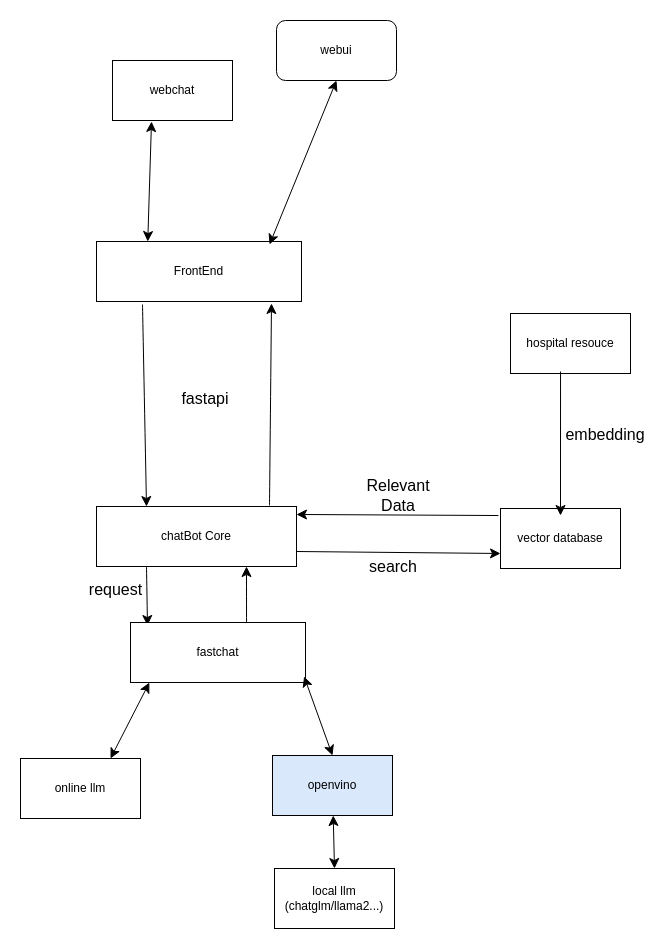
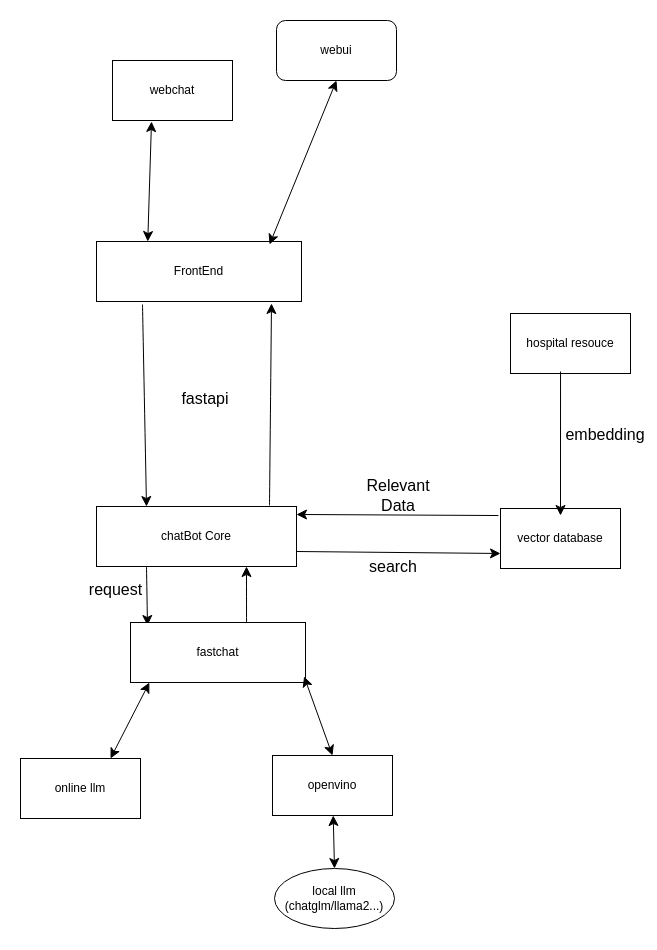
  <mxCell id="0" />
  <mxCell id="1" parent="0" />
  <mxCell id="2" value="" style="edgeStyle=none;curved=1;rounded=0;orthogonalLoop=1;jettySize=auto;html=1;fontSize=12;startSize=8;endSize=8;exitX=0.25;exitY=1;exitDx=0;exitDy=0;entryX=0.097;entryY=0.05;entryDx=0;entryDy=0;entryPerimeter=0;" edge="1" parent="1" source="4" target="14"><mxGeometry relative="1" as="geometry" /></mxCell>
  <mxCell id="3" value="" style="edgeStyle=none;curved=1;rounded=0;orthogonalLoop=1;jettySize=auto;html=1;fontSize=12;startSize=8;endSize=8;" edge="1" parent="1"><mxGeometry relative="1" as="geometry"><mxPoint x="269" y="505" as="sourcePoint" /><mxPoint x="271" y="303" as="targetPoint" /></mxGeometry></mxCell>
  <mxCell id="4" value="chatBot Core" style="rounded=0;whiteSpace=wrap;html=1;" vertex="1" parent="1"><mxGeometry x="96" y="506" width="200" height="60" as="geometry" /></mxCell>
  <mxCell id="5" value="vector database" style="rounded=0;whiteSpace=wrap;html=1;" vertex="1" parent="1"><mxGeometry x="500" y="508" width="120" height="60" as="geometry" /></mxCell>
  <mxCell id="6" value="hospital resouce" style="rounded=0;whiteSpace=wrap;html=1;" vertex="1" parent="1"><mxGeometry x="510" y="313" width="120" height="60" as="geometry" /></mxCell>
  <mxCell id="7" value="" style="endArrow=classic;html=1;rounded=0;fontSize=12;startSize=8;endSize=8;exitX=0.417;exitY=0.967;exitDx=0;exitDy=0;exitPerimeter=0;" edge="1" parent="1" source="6"><mxGeometry width="50" height="50" relative="1" as="geometry"><mxPoint x="510" y="565" as="sourcePoint" /><mxPoint x="560" y="515" as="targetPoint" /></mxGeometry></mxCell>
  <mxCell id="8" value="" style="endArrow=classic;html=1;rounded=0;fontSize=12;startSize=8;endSize=8;exitX=1;exitY=0.75;exitDx=0;exitDy=0;entryX=0;entryY=0.75;entryDx=0;entryDy=0;" edge="1" parent="1" source="4" target="5"><mxGeometry width="50" height="50" relative="1" as="geometry"><mxPoint x="510" y="565" as="sourcePoint" /><mxPoint x="560" y="515" as="targetPoint" /></mxGeometry></mxCell>
  <mxCell id="9" value="search" style="text;html=1;align=center;verticalAlign=middle;whiteSpace=wrap;rounded=0;fontSize=16;" vertex="1" parent="1"><mxGeometry x="363" y="551" width="60" height="30" as="geometry" /></mxCell>
  <mxCell id="10" value="" style="endArrow=classic;html=1;rounded=0;fontSize=12;startSize=8;endSize=8;entryX=1;entryY=0.133;entryDx=0;entryDy=0;entryPerimeter=0;exitX=-0.017;exitY=0.117;exitDx=0;exitDy=0;exitPerimeter=0;" edge="1" parent="1" source="5" target="4"><mxGeometry width="50" height="50" relative="1" as="geometry"><mxPoint x="510" y="565" as="sourcePoint" /><mxPoint x="560" y="515" as="targetPoint" /></mxGeometry></mxCell>
  <mxCell id="11" value="embedding" style="text;html=1;align=center;verticalAlign=middle;whiteSpace=wrap;rounded=0;fontSize=16;" vertex="1" parent="1"><mxGeometry x="575" y="419" width="60" height="30" as="geometry" /></mxCell>
  <mxCell id="12" value="Relevant Data" style="text;html=1;align=center;verticalAlign=middle;whiteSpace=wrap;rounded=0;fontSize=16;" vertex="1" parent="1"><mxGeometry x="368" y="480" width="60" height="30" as="geometry" /></mxCell>
  <mxCell id="13" value="" style="edgeStyle=none;curved=1;rounded=0;orthogonalLoop=1;jettySize=auto;html=1;fontSize=12;startSize=8;endSize=8;entryX=0.75;entryY=1;entryDx=0;entryDy=0;exitX=0.663;exitY=0.033;exitDx=0;exitDy=0;exitPerimeter=0;" edge="1" parent="1" source="14" target="4"><mxGeometry relative="1" as="geometry"><mxPoint x="228" y="622" as="sourcePoint" /></mxGeometry></mxCell>
  <mxCell id="14" value="fastchat" style="rounded=0;whiteSpace=wrap;html=1;" vertex="1" parent="1"><mxGeometry x="130" y="622" width="175" height="60" as="geometry" /></mxCell>
- <mxCell id="15" value="openvino" style="rounded=0;whiteSpace=wrap;html=1;fillColor=#dae8fc;" vertex="1" parent="1"><mxGeometry x="272" y="755" width="120" height="60" as="geometry" /></mxCell>
+ <mxCell id="15" value="openvino" style="rounded=0;whiteSpace=wrap;html=1;" vertex="1" parent="1"><mxGeometry x="272" y="755" width="120" height="60" as="geometry" /></mxCell>
  <mxCell id="16" value="online llm" style="rounded=0;whiteSpace=wrap;html=1;" vertex="1" parent="1"><mxGeometry x="20" y="758" width="120" height="60" as="geometry" /></mxCell>
  <mxCell id="17" value="" style="endArrow=classic;startArrow=classic;html=1;rounded=0;fontSize=12;startSize=8;endSize=8;exitX=0.75;exitY=0;exitDx=0;exitDy=0;entryX=0.108;entryY=1;entryDx=0;entryDy=0;entryPerimeter=0;" edge="1" parent="1" source="16" target="14"><mxGeometry width="50" height="50" relative="1" as="geometry"><mxPoint x="510" y="556" as="sourcePoint" /><mxPoint x="560" y="506" as="targetPoint" /></mxGeometry></mxCell>
  <mxCell id="18" value="" style="endArrow=classic;startArrow=classic;html=1;rounded=0;fontSize=12;startSize=8;endSize=8;exitX=0.5;exitY=0;exitDx=0;exitDy=0;entryX=0.992;entryY=0.9;entryDx=0;entryDy=0;entryPerimeter=0;" edge="1" parent="1" source="15" target="14"><mxGeometry width="50" height="50" relative="1" as="geometry"><mxPoint x="510" y="556" as="sourcePoint" /><mxPoint x="560" y="506" as="targetPoint" /></mxGeometry></mxCell>
- <mxCell id="19" value="local llm (chatglm/llama2...)" style="rounded=0;whiteSpace=wrap;html=1;" vertex="1" parent="1"><mxGeometry x="274" y="868" width="120" height="60" as="geometry" /></mxCell>
+ <mxCell id="19" value="local llm (chatglm/llama2...)" style="ellipse;whiteSpace=wrap;html=1;" vertex="1" parent="1"><mxGeometry x="274" y="868" width="120" height="60" as="geometry" /></mxCell>
  <mxCell id="20" value="" style="endArrow=classic;startArrow=classic;html=1;rounded=0;fontSize=12;startSize=8;endSize=8;exitX=0.5;exitY=0;exitDx=0;exitDy=0;" edge="1" parent="1" source="19" target="15"><mxGeometry width="50" height="50" relative="1" as="geometry"><mxPoint x="510" y="556" as="sourcePoint" /><mxPoint x="560" y="506" as="targetPoint" /></mxGeometry></mxCell>
  <mxCell id="21" value="request" style="text;html=1;align=center;verticalAlign=middle;whiteSpace=wrap;rounded=0;fontSize=16;" vertex="1" parent="1"><mxGeometry x="82" y="574" width="67" height="30" as="geometry" /></mxCell>
  <mxCell id="22" style="edgeStyle=none;curved=1;rounded=0;orthogonalLoop=1;jettySize=auto;html=1;entryX=0.25;entryY=0;entryDx=0;entryDy=0;fontSize=12;startSize=8;endSize=8;" edge="1" parent="1" target="4"><mxGeometry relative="1" as="geometry"><mxPoint x="142" y="304" as="sourcePoint" /></mxGeometry></mxCell>
  <mxCell id="23" value="FrontEnd" style="rounded=0;whiteSpace=wrap;html=1;" vertex="1" parent="1"><mxGeometry x="96" y="241" width="205" height="60" as="geometry" /></mxCell>
  <mxCell id="24" value="fastapi" style="text;html=1;align=center;verticalAlign=middle;whiteSpace=wrap;rounded=0;fontSize=16;" vertex="1" parent="1"><mxGeometry x="175" y="379" width="60" height="37" as="geometry" /></mxCell>
  <mxCell id="25" value="webui" style="rounded=1;whiteSpace=wrap;html=1;" vertex="1" parent="1"><mxGeometry x="276" y="20" width="120" height="60" as="geometry" /></mxCell>
  <mxCell id="26" value="webchat" style="rounded=0;whiteSpace=wrap;html=1;" vertex="1" parent="1"><mxGeometry x="112" y="60" width="120" height="60" as="geometry" /></mxCell>
  <mxCell id="27" value="" style="endArrow=classic;startArrow=classic;html=1;rounded=0;fontSize=12;startSize=8;endSize=8;exitX=0.325;exitY=1.017;exitDx=0;exitDy=0;exitPerimeter=0;entryX=0.25;entryY=0;entryDx=0;entryDy=0;" edge="1" parent="1" source="26" target="23"><mxGeometry width="50" height="50" relative="1" as="geometry"><mxPoint x="510" y="286" as="sourcePoint" /><mxPoint x="560" y="236" as="targetPoint" /></mxGeometry></mxCell>
  <mxCell id="28" value="" style="endArrow=classic;startArrow=classic;html=1;rounded=0;fontSize=12;startSize=8;endSize=8;entryX=0.5;entryY=1;entryDx=0;entryDy=0;exitX=0.844;exitY=0.05;exitDx=0;exitDy=0;exitPerimeter=0;" edge="1" parent="1" source="23" target="25"><mxGeometry width="50" height="50" relative="1" as="geometry"><mxPoint x="510" y="286" as="sourcePoint" /><mxPoint x="560" y="236" as="targetPoint" /></mxGeometry></mxCell>
